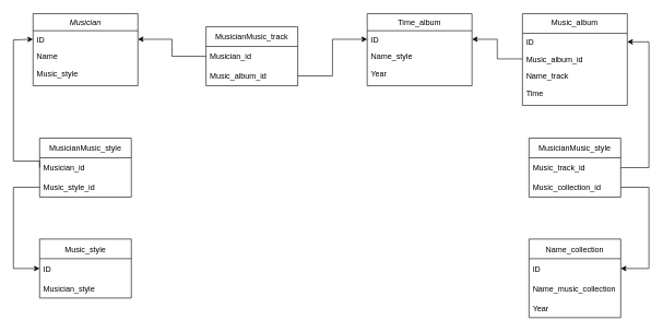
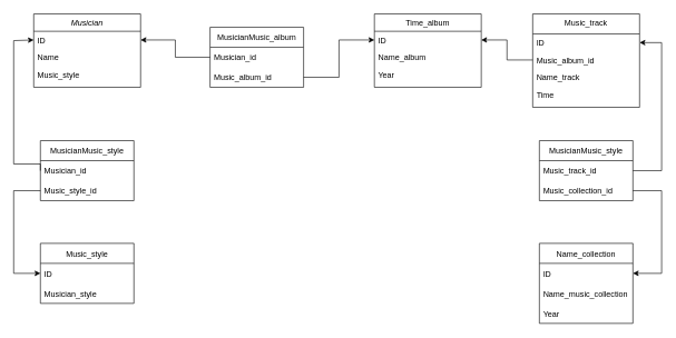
  <mxCell id="0" />
  <mxCell id="1" parent="0" />
  <mxCell id="2" value="Musician" style="swimlane;fontStyle=2;align=center;verticalAlign=top;childLayout=stackLayout;horizontal=1;startSize=26;horizontalStack=0;resizeParent=1;resizeLast=0;collapsible=1;marginBottom=0;rounded=0;shadow=0;strokeWidth=1;" parent="1" vertex="1"><mxGeometry x="50" y="20" width="160" height="110" as="geometry"><mxRectangle x="230" y="140" width="160" height="26" as="alternateBounds" /></mxGeometry></mxCell>
  <mxCell id="3" value="ID" style="text;align=left;verticalAlign=top;spacingLeft=4;spacingRight=4;overflow=hidden;rotatable=0;points=[[0,0.5],[1,0.5]];portConstraint=eastwest;" parent="2" vertex="1"><mxGeometry y="26" width="160" height="26" as="geometry" /></mxCell>
  <mxCell id="4" value="Name" style="text;align=left;verticalAlign=top;spacingLeft=4;spacingRight=4;overflow=hidden;rotatable=0;points=[[0,0.5],[1,0.5]];portConstraint=eastwest;" parent="2" vertex="1"><mxGeometry y="52" width="160" height="26" as="geometry" /></mxCell>
  <mxCell id="5" value="Music_style" style="text;align=left;verticalAlign=top;spacingLeft=4;spacingRight=4;overflow=hidden;rotatable=0;points=[[0,0.5],[1,0.5]];portConstraint=eastwest;" parent="2" vertex="1"><mxGeometry y="78" width="160" height="26" as="geometry" /></mxCell>
- <mxCell id="6" value="Music_album" style="swimlane;fontStyle=0;align=center;verticalAlign=top;childLayout=stackLayout;horizontal=1;startSize=30;horizontalStack=0;resizeParent=1;resizeLast=0;collapsible=1;marginBottom=0;rounded=0;shadow=0;strokeWidth=1;" parent="1" vertex="1"><mxGeometry x="797" y="20" width="160" height="140" as="geometry"><mxRectangle x="340" y="380" width="170" height="26" as="alternateBounds" /></mxGeometry></mxCell>
+ <mxCell id="6" value="Music_track" style="swimlane;fontStyle=0;align=center;verticalAlign=top;childLayout=stackLayout;horizontal=1;startSize=30;horizontalStack=0;resizeParent=1;resizeLast=0;collapsible=1;marginBottom=0;rounded=0;shadow=0;strokeWidth=1;" parent="1" vertex="1"><mxGeometry x="797" y="20" width="160" height="140" as="geometry"><mxRectangle x="340" y="380" width="170" height="26" as="alternateBounds" /></mxGeometry></mxCell>
  <mxCell id="7" value="ID" style="text;align=left;verticalAlign=top;spacingLeft=4;spacingRight=4;overflow=hidden;rotatable=0;points=[[0,0.5],[1,0.5]];portConstraint=eastwest;" parent="6" vertex="1"><mxGeometry y="30" width="160" height="26" as="geometry" /></mxCell>
  <mxCell id="8" value="Music_album_id" style="text;align=left;verticalAlign=top;spacingLeft=4;spacingRight=4;overflow=hidden;rotatable=0;points=[[0,0.5],[1,0.5]];portConstraint=eastwest;" parent="6" vertex="1"><mxGeometry y="56" width="160" height="26" as="geometry" /></mxCell>
  <mxCell id="9" value="Name_track" style="text;align=left;verticalAlign=top;spacingLeft=4;spacingRight=4;overflow=hidden;rotatable=0;points=[[0,0.5],[1,0.5]];portConstraint=eastwest;" parent="6" vertex="1"><mxGeometry y="82" width="160" height="26" as="geometry" /></mxCell>
  <mxCell id="10" value="Time" style="text;align=left;verticalAlign=top;spacingLeft=4;spacingRight=4;overflow=hidden;rotatable=0;points=[[0,0.5],[1,0.5]];portConstraint=eastwest;" parent="6" vertex="1"><mxGeometry y="108" width="160" height="26" as="geometry" /></mxCell>
  <mxCell id="11" value="Time_album" style="swimlane;fontStyle=0;align=center;verticalAlign=top;childLayout=stackLayout;horizontal=1;startSize=26;horizontalStack=0;resizeParent=1;resizeLast=0;collapsible=1;marginBottom=0;rounded=0;shadow=0;strokeWidth=1;" parent="1" vertex="1"><mxGeometry x="560" y="20" width="160" height="110" as="geometry"><mxRectangle x="550" y="140" width="160" height="26" as="alternateBounds" /></mxGeometry></mxCell>
  <mxCell id="12" value="ID" style="text;align=left;verticalAlign=top;spacingLeft=4;spacingRight=4;overflow=hidden;rotatable=0;points=[[0,0.5],[1,0.5]];portConstraint=eastwest;" parent="11" vertex="1"><mxGeometry y="26" width="160" height="26" as="geometry" /></mxCell>
- <mxCell id="13" value="Name_style" style="text;align=left;verticalAlign=top;spacingLeft=4;spacingRight=4;overflow=hidden;rotatable=0;points=[[0,0.5],[1,0.5]];portConstraint=eastwest;rounded=0;shadow=0;html=0;" parent="11" vertex="1"><mxGeometry y="52" width="160" height="26" as="geometry" /></mxCell>
+ <mxCell id="13" value="Name_album" style="text;align=left;verticalAlign=top;spacingLeft=4;spacingRight=4;overflow=hidden;rotatable=0;points=[[0,0.5],[1,0.5]];portConstraint=eastwest;rounded=0;shadow=0;html=0;" parent="11" vertex="1"><mxGeometry y="52" width="160" height="26" as="geometry" /></mxCell>
  <mxCell id="14" value="Year" style="text;align=left;verticalAlign=top;spacingLeft=4;spacingRight=4;overflow=hidden;rotatable=0;points=[[0,0.5],[1,0.5]];portConstraint=eastwest;rounded=0;shadow=0;html=0;" parent="11" vertex="1"><mxGeometry y="78" width="160" height="26" as="geometry" /></mxCell>
  <mxCell id="15" style="edgeStyle=orthogonalEdgeStyle;rounded=0;orthogonalLoop=1;jettySize=auto;html=1;exitX=0;exitY=0.5;exitDx=0;exitDy=0;entryX=1;entryY=0.5;entryDx=0;entryDy=0;" parent="1" source="24" target="3" edge="1"><mxGeometry relative="1" as="geometry" /></mxCell>
  <mxCell id="16" value="Music_style" style="swimlane;fontStyle=0;childLayout=stackLayout;horizontal=1;startSize=30;horizontalStack=0;resizeParent=1;resizeParentMax=0;resizeLast=0;collapsible=1;marginBottom=0;" parent="1" vertex="1"><mxGeometry x="60" y="364" width="140" height="90" as="geometry" /></mxCell>
  <mxCell id="17" value="ID" style="text;strokeColor=none;fillColor=none;align=left;verticalAlign=middle;spacingLeft=4;spacingRight=4;overflow=hidden;points=[[0,0.5],[1,0.5]];portConstraint=eastwest;rotatable=0;" parent="16" vertex="1"><mxGeometry y="30" width="140" height="30" as="geometry" /></mxCell>
  <mxCell id="18" value="Musician_style" style="text;strokeColor=none;fillColor=none;align=left;verticalAlign=middle;spacingLeft=4;spacingRight=4;overflow=hidden;points=[[0,0.5],[1,0.5]];portConstraint=eastwest;rotatable=0;" parent="16" vertex="1"><mxGeometry y="60" width="140" height="30" as="geometry" /></mxCell>
  <mxCell id="19" value="MusicianMusic_style" style="swimlane;fontStyle=0;childLayout=stackLayout;horizontal=1;startSize=30;horizontalStack=0;resizeParent=1;resizeParentMax=0;resizeLast=0;collapsible=1;marginBottom=0;" parent="1" vertex="1"><mxGeometry x="60" y="210" width="140" height="90" as="geometry" /></mxCell>
  <mxCell id="20" value="Musician_id" style="text;strokeColor=none;fillColor=none;align=left;verticalAlign=middle;spacingLeft=4;spacingRight=4;overflow=hidden;points=[[0,0.5],[1,0.5]];portConstraint=eastwest;rotatable=0;" parent="19" vertex="1"><mxGeometry y="30" width="140" height="30" as="geometry" /></mxCell>
  <mxCell id="21" value="Music_style_id" style="text;strokeColor=none;fillColor=none;align=left;verticalAlign=middle;spacingLeft=4;spacingRight=4;overflow=hidden;points=[[0,0.5],[1,0.5]];portConstraint=eastwest;rotatable=0;" parent="19" vertex="1"><mxGeometry y="60" width="140" height="30" as="geometry" /></mxCell>
  <mxCell id="22" style="edgeStyle=orthogonalEdgeStyle;rounded=0;orthogonalLoop=1;jettySize=auto;html=1;exitX=0;exitY=0.5;exitDx=0;exitDy=0;entryX=0;entryY=0.5;entryDx=0;entryDy=0;" parent="1" source="21" target="17" edge="1"><mxGeometry relative="1" as="geometry"><Array as="points"><mxPoint x="20" y="285" /><mxPoint x="20" y="409" /></Array></mxGeometry></mxCell>
- <mxCell id="23" value="MusicianMusic_track" style="swimlane;fontStyle=0;childLayout=stackLayout;horizontal=1;startSize=30;horizontalStack=0;resizeParent=1;resizeParentMax=0;resizeLast=0;collapsible=1;marginBottom=0;" parent="1" vertex="1"><mxGeometry x="314" y="40" width="140" height="90" as="geometry" /></mxCell>
+ <mxCell id="23" value="MusicianMusic_album" style="swimlane;fontStyle=0;childLayout=stackLayout;horizontal=1;startSize=30;horizontalStack=0;resizeParent=1;resizeParentMax=0;resizeLast=0;collapsible=1;marginBottom=0;" parent="1" vertex="1"><mxGeometry x="314" y="40" width="140" height="90" as="geometry" /></mxCell>
  <mxCell id="24" value="Musician_id" style="text;strokeColor=none;fillColor=none;align=left;verticalAlign=middle;spacingLeft=4;spacingRight=4;overflow=hidden;points=[[0,0.5],[1,0.5]];portConstraint=eastwest;rotatable=0;" parent="23" vertex="1"><mxGeometry y="30" width="140" height="30" as="geometry" /></mxCell>
  <mxCell id="25" value="Music_album_id" style="text;strokeColor=none;fillColor=none;align=left;verticalAlign=middle;spacingLeft=4;spacingRight=4;overflow=hidden;points=[[0,0.5],[1,0.5]];portConstraint=eastwest;rotatable=0;" parent="23" vertex="1"><mxGeometry y="60" width="140" height="30" as="geometry" /></mxCell>
  <mxCell id="26" style="edgeStyle=orthogonalEdgeStyle;rounded=0;orthogonalLoop=1;jettySize=auto;html=1;exitX=0;exitY=0.5;exitDx=0;exitDy=0;entryX=0;entryY=0.5;entryDx=0;entryDy=0;" parent="1" source="20" target="3" edge="1"><mxGeometry relative="1" as="geometry"><Array as="points"><mxPoint x="60" y="245" /><mxPoint x="20" y="245" /><mxPoint x="20" y="60" /></Array></mxGeometry></mxCell>
  <mxCell id="27" value="Name_collection" style="swimlane;fontStyle=0;childLayout=stackLayout;horizontal=1;startSize=30;horizontalStack=0;resizeParent=1;resizeParentMax=0;resizeLast=0;collapsible=1;marginBottom=0;" parent="1" vertex="1"><mxGeometry x="807" y="364" width="140" height="120" as="geometry" /></mxCell>
  <mxCell id="28" value="ID" style="text;strokeColor=none;fillColor=none;align=left;verticalAlign=middle;spacingLeft=4;spacingRight=4;overflow=hidden;points=[[0,0.5],[1,0.5]];portConstraint=eastwest;rotatable=0;" parent="27" vertex="1"><mxGeometry y="30" width="140" height="30" as="geometry" /></mxCell>
  <mxCell id="29" value="Name_music_collection" style="text;strokeColor=none;fillColor=none;align=left;verticalAlign=middle;spacingLeft=4;spacingRight=4;overflow=hidden;points=[[0,0.5],[1,0.5]];portConstraint=eastwest;rotatable=0;" parent="27" vertex="1"><mxGeometry y="60" width="140" height="30" as="geometry" /></mxCell>
  <mxCell id="30" value="Year" style="text;strokeColor=none;fillColor=none;align=left;verticalAlign=middle;spacingLeft=4;spacingRight=4;overflow=hidden;points=[[0,0.5],[1,0.5]];portConstraint=eastwest;rotatable=0;" parent="27" vertex="1"><mxGeometry y="90" width="140" height="30" as="geometry" /></mxCell>
  <mxCell id="31" style="edgeStyle=orthogonalEdgeStyle;rounded=0;orthogonalLoop=1;jettySize=auto;html=1;exitX=1;exitY=0.5;exitDx=0;exitDy=0;entryX=0;entryY=0.5;entryDx=0;entryDy=0;" parent="1" source="25" target="12" edge="1"><mxGeometry relative="1" as="geometry" /></mxCell>
  <mxCell id="32" style="edgeStyle=orthogonalEdgeStyle;rounded=0;orthogonalLoop=1;jettySize=auto;html=1;exitX=0;exitY=0.5;exitDx=0;exitDy=0;entryX=1;entryY=0.5;entryDx=0;entryDy=0;" parent="1" source="8" target="12" edge="1"><mxGeometry relative="1" as="geometry" /></mxCell>
  <mxCell id="33" value="MusicianMusic_style" style="swimlane;fontStyle=0;childLayout=stackLayout;horizontal=1;startSize=30;horizontalStack=0;resizeParent=1;resizeParentMax=0;resizeLast=0;collapsible=1;marginBottom=0;" parent="1" vertex="1"><mxGeometry x="807" y="210" width="140" height="90" as="geometry" /></mxCell>
  <mxCell id="34" value="Music_track_id" style="text;strokeColor=none;fillColor=none;align=left;verticalAlign=middle;spacingLeft=4;spacingRight=4;overflow=hidden;points=[[0,0.5],[1,0.5]];portConstraint=eastwest;rotatable=0;" parent="33" vertex="1"><mxGeometry y="30" width="140" height="30" as="geometry" /></mxCell>
  <mxCell id="35" value="Music_collection_id" style="text;strokeColor=none;fillColor=none;align=left;verticalAlign=middle;spacingLeft=4;spacingRight=4;overflow=hidden;points=[[0,0.5],[1,0.5]];portConstraint=eastwest;rotatable=0;" parent="33" vertex="1"><mxGeometry y="60" width="140" height="30" as="geometry" /></mxCell>
  <mxCell id="36" style="edgeStyle=orthogonalEdgeStyle;rounded=0;orthogonalLoop=1;jettySize=auto;html=1;exitX=1;exitY=0.5;exitDx=0;exitDy=0;entryX=1;entryY=0.5;entryDx=0;entryDy=0;" parent="1" source="35" target="28" edge="1"><mxGeometry relative="1" as="geometry"><Array as="points"><mxPoint x="990" y="285" /><mxPoint x="990" y="409" /></Array></mxGeometry></mxCell>
  <mxCell id="37" style="edgeStyle=orthogonalEdgeStyle;rounded=0;orthogonalLoop=1;jettySize=auto;html=1;exitX=1;exitY=0.5;exitDx=0;exitDy=0;entryX=1;entryY=0.5;entryDx=0;entryDy=0;" parent="1" source="34" target="7" edge="1"><mxGeometry relative="1" as="geometry"><Array as="points"><mxPoint x="990" y="255" /><mxPoint x="990" y="63" /></Array></mxGeometry></mxCell>
